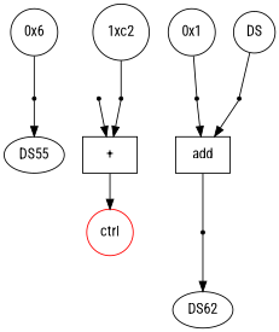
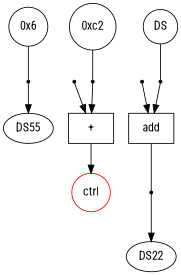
  digraph {
    fontname="Roboto Condensed"
    node [fontname="Roboto Condensed" shape=point]
    edge [fontname="Roboto Condensed"]
    n1 [label="0x6" shape=circle]
    n2 [label=t1d]
    DS55 [shape=""]
    n4 [label=t1]
    n5 [label="+" shape=box]
    n6 [color=red label=ctrl shape=circle]
-   n7 [label="1xc2" shape=circle]
+   n7 [label="0xc2" shape=circle]
    n8 [label=t2]
-   n9 [label="0x1" shape=circle]
    n10 [label=t2d]
    n11 [label=add shape=box]
    n12 [label=t1d]
    n13 [label=t1d]
    n14 [label=DS shape=circle]
-   DS62 [shape=""]
+   DS62 [label=DS22 shape=""]
    n1 -> n2 [dir=none]
    n2 -> DS55
    n4 -> n5
    n5 -> n6
    n7 -> n8 [dir=none]
    n8 -> n5
-   n9 -> n10 [dir=none]
    n10 -> n11
    n11 -> n12 [dir=none]
    n12 -> DS62
    n13 -> n11
    n14 -> n13 [dir=none]
  }
